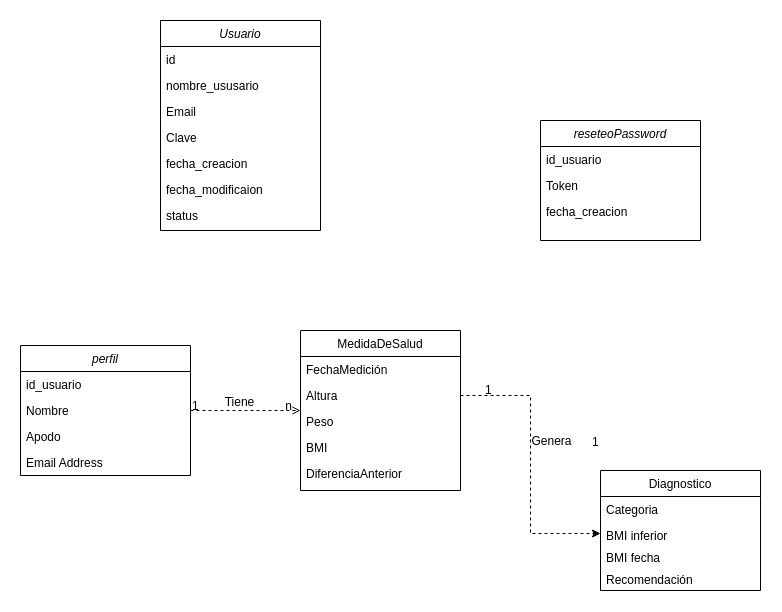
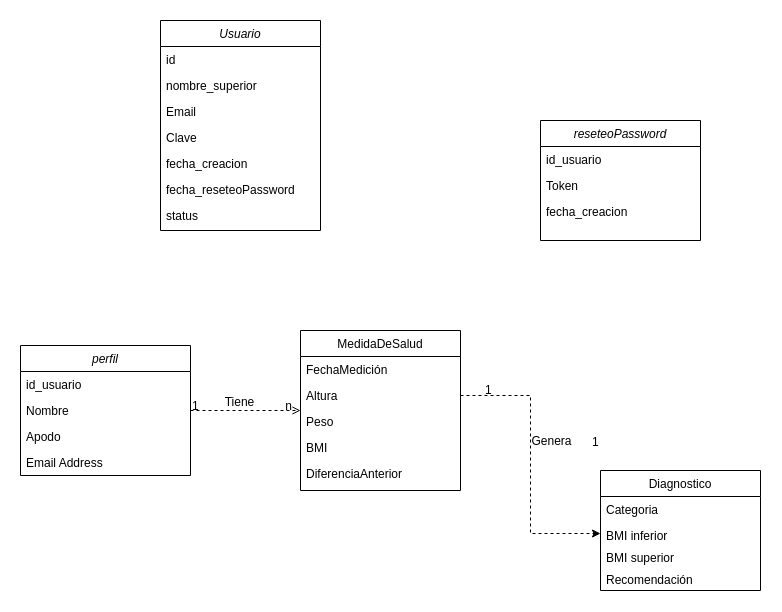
  <mxCell id="0" />
  <mxCell id="1" parent="0" />
  <mxCell id="2" value="Usuario" style="swimlane;fontStyle=2;align=center;verticalAlign=top;childLayout=stackLayout;horizontal=1;startSize=26;horizontalStack=0;resizeParent=1;resizeLast=0;collapsible=1;marginBottom=0;rounded=0;shadow=0;strokeWidth=1;" parent="1" vertex="1"><mxGeometry x="160" y="20" width="160" height="210" as="geometry"><mxRectangle x="230" y="140" width="160" height="26" as="alternateBounds" /></mxGeometry></mxCell>
  <mxCell id="3" value="id" style="text;align=left;verticalAlign=top;spacingLeft=4;spacingRight=4;overflow=hidden;rotatable=0;points=[[0,0.5],[1,0.5]];portConstraint=eastwest;" parent="2" vertex="1"><mxGeometry y="26" width="160" height="26" as="geometry" /></mxCell>
- <mxCell id="4" value="nombre_ususario" style="text;align=left;verticalAlign=top;spacingLeft=4;spacingRight=4;overflow=hidden;rotatable=0;points=[[0,0.5],[1,0.5]];portConstraint=eastwest;rounded=0;shadow=0;html=0;" parent="2" vertex="1"><mxGeometry y="52" width="160" height="26" as="geometry" /></mxCell>
+ <mxCell id="4" value="nombre_superior" style="text;align=left;verticalAlign=top;spacingLeft=4;spacingRight=4;overflow=hidden;rotatable=0;points=[[0,0.5],[1,0.5]];portConstraint=eastwest;rounded=0;shadow=0;html=0;" parent="2" vertex="1"><mxGeometry y="52" width="160" height="26" as="geometry" /></mxCell>
  <mxCell id="5" value="Email" style="text;align=left;verticalAlign=top;spacingLeft=4;spacingRight=4;overflow=hidden;rotatable=0;points=[[0,0.5],[1,0.5]];portConstraint=eastwest;rounded=0;shadow=0;html=0;" parent="2" vertex="1"><mxGeometry y="78" width="160" height="26" as="geometry" /></mxCell>
  <mxCell id="6" value="Clave" style="text;align=left;verticalAlign=top;spacingLeft=4;spacingRight=4;overflow=hidden;rotatable=0;points=[[0,0.5],[1,0.5]];portConstraint=eastwest;rounded=0;shadow=0;html=0;" vertex="1" parent="2"><mxGeometry y="104" width="160" height="26" as="geometry" /></mxCell>
  <mxCell id="7" value="fecha_creacion" style="text;align=left;verticalAlign=top;spacingLeft=4;spacingRight=4;overflow=hidden;rotatable=0;points=[[0,0.5],[1,0.5]];portConstraint=eastwest;rounded=0;shadow=0;html=0;" vertex="1" parent="2"><mxGeometry y="130" width="160" height="26" as="geometry" /></mxCell>
- <mxCell id="8" value="fecha_modificaion" style="text;align=left;verticalAlign=top;spacingLeft=4;spacingRight=4;overflow=hidden;rotatable=0;points=[[0,0.5],[1,0.5]];portConstraint=eastwest;rounded=0;shadow=0;html=0;" vertex="1" parent="2"><mxGeometry y="156" width="160" height="26" as="geometry" /></mxCell>
+ <mxCell id="8" value="fecha_reseteoPassword" style="text;align=left;verticalAlign=top;spacingLeft=4;spacingRight=4;overflow=hidden;rotatable=0;points=[[0,0.5],[1,0.5]];portConstraint=eastwest;rounded=0;shadow=0;html=0;" vertex="1" parent="2"><mxGeometry y="156" width="160" height="26" as="geometry" /></mxCell>
  <mxCell id="9" value="status" style="text;align=left;verticalAlign=top;spacingLeft=4;spacingRight=4;overflow=hidden;rotatable=0;points=[[0,0.5],[1,0.5]];portConstraint=eastwest;rounded=0;shadow=0;html=0;" vertex="1" parent="2"><mxGeometry y="182" width="160" height="26" as="geometry" /></mxCell>
  <mxCell id="10" value="MedidaDeSalud" style="swimlane;fontStyle=0;align=center;verticalAlign=top;childLayout=stackLayout;horizontal=1;startSize=26;horizontalStack=0;resizeParent=1;resizeLast=0;collapsible=1;marginBottom=0;rounded=0;shadow=0;strokeWidth=1;" parent="1" vertex="1"><mxGeometry x="300" y="330" width="160" height="160" as="geometry"><mxRectangle x="550" y="140" width="160" height="26" as="alternateBounds" /></mxGeometry></mxCell>
  <mxCell id="11" value="FechaMedición" style="text;align=left;verticalAlign=top;spacingLeft=4;spacingRight=4;overflow=hidden;rotatable=0;points=[[0,0.5],[1,0.5]];portConstraint=eastwest;rounded=0;shadow=0;html=0;" vertex="1" parent="10"><mxGeometry y="26" width="160" height="26" as="geometry" /></mxCell>
  <mxCell id="12" value="Altura" style="text;align=left;verticalAlign=top;spacingLeft=4;spacingRight=4;overflow=hidden;rotatable=0;points=[[0,0.5],[1,0.5]];portConstraint=eastwest;rounded=0;shadow=0;html=0;" parent="10" vertex="1"><mxGeometry y="52" width="160" height="26" as="geometry" /></mxCell>
  <mxCell id="13" value="Peso" style="text;align=left;verticalAlign=top;spacingLeft=4;spacingRight=4;overflow=hidden;rotatable=0;points=[[0,0.5],[1,0.5]];portConstraint=eastwest;rounded=0;shadow=0;html=0;" parent="10" vertex="1"><mxGeometry y="78" width="160" height="26" as="geometry" /></mxCell>
  <mxCell id="14" value="BMI" style="text;align=left;verticalAlign=top;spacingLeft=4;spacingRight=4;overflow=hidden;rotatable=0;points=[[0,0.5],[1,0.5]];portConstraint=eastwest;rounded=0;shadow=0;html=0;" parent="10" vertex="1"><mxGeometry y="104" width="160" height="26" as="geometry" /></mxCell>
  <mxCell id="15" value="DiferenciaAnterior" style="text;align=left;verticalAlign=top;spacingLeft=4;spacingRight=4;overflow=hidden;rotatable=0;points=[[0,0.5],[1,0.5]];portConstraint=eastwest;rounded=0;shadow=0;html=0;" parent="10" vertex="1"><mxGeometry y="130" width="160" height="26" as="geometry" /></mxCell>
  <mxCell id="16" value="" style="endArrow=open;shadow=0;strokeWidth=1;rounded=0;endFill=1;edgeStyle=elbowEdgeStyle;elbow=vertical;dashed=1;" parent="1" source="26" target="10" edge="1"><mxGeometry x="0.5" y="41" relative="1" as="geometry"><mxPoint x="344" y="410" as="sourcePoint" /><mxPoint x="504" y="422" as="targetPoint" /><mxPoint x="-40" y="32" as="offset" /><Array as="points"><mxPoint x="434" y="410" /></Array></mxGeometry></mxCell>
  <mxCell id="17" value="1" style="resizable=0;align=left;verticalAlign=bottom;labelBackgroundColor=none;fontSize=12;" parent="16" connectable="0" vertex="1"><mxGeometry x="-1" relative="1" as="geometry"><mxPoint y="4" as="offset" /></mxGeometry></mxCell>
  <mxCell id="18" value="n" style="resizable=0;align=right;verticalAlign=bottom;labelBackgroundColor=none;fontSize=12;" parent="16" connectable="0" vertex="1"><mxGeometry x="1" relative="1" as="geometry"><mxPoint x="-7" y="4" as="offset" /></mxGeometry></mxCell>
  <mxCell id="19" value="Tiene" style="text;html=1;resizable=0;points=[];;align=center;verticalAlign=middle;labelBackgroundColor=none;rounded=0;shadow=0;strokeWidth=1;fontSize=12;" parent="16" vertex="1" connectable="0"><mxGeometry x="0.5" y="49" relative="1" as="geometry"><mxPoint x="-35" y="40" as="offset" /></mxGeometry></mxCell>
  <mxCell id="20" value="Genera" style="text;html=1;resizable=0;points=[];;align=center;verticalAlign=middle;labelBackgroundColor=none;rounded=0;shadow=0;strokeWidth=1;fontSize=12;" vertex="1" connectable="0" parent="16"><mxGeometry x="0.5" y="49" relative="1" as="geometry"><mxPoint x="277" y="79" as="offset" /></mxGeometry></mxCell>
  <mxCell id="21" style="rounded=0;orthogonalLoop=1;jettySize=auto;html=1;exitX=1;exitY=0.5;exitDx=0;exitDy=0;edgeStyle=orthogonalEdgeStyle;dashed=1;" edge="1" parent="1" source="12" target="35"><mxGeometry relative="1" as="geometry" /></mxCell>
  <mxCell id="22" value="1" style="resizable=0;align=left;verticalAlign=bottom;labelBackgroundColor=none;fontSize=12;" connectable="0" vertex="1" parent="1"><mxGeometry x="550" y="390" as="geometry"><mxPoint x="-67" y="8" as="offset" /></mxGeometry></mxCell>
  <mxCell id="23" value="1" style="resizable=0;align=left;verticalAlign=bottom;labelBackgroundColor=none;fontSize=12;" connectable="0" vertex="1" parent="1"><mxGeometry x="590" y="450" as="geometry" /></mxCell>
  <mxCell id="24" value="perfil" style="swimlane;fontStyle=2;align=center;verticalAlign=top;childLayout=stackLayout;horizontal=1;startSize=26;horizontalStack=0;resizeParent=1;resizeLast=0;collapsible=1;marginBottom=0;rounded=0;shadow=0;strokeWidth=1;" vertex="1" parent="1"><mxGeometry x="20" y="345" width="170" height="130" as="geometry"><mxRectangle x="230" y="140" width="160" height="26" as="alternateBounds" /></mxGeometry></mxCell>
  <mxCell id="25" value="id_usuario" style="text;align=left;verticalAlign=top;spacingLeft=4;spacingRight=4;overflow=hidden;rotatable=0;points=[[0,0.5],[1,0.5]];portConstraint=eastwest;rounded=0;shadow=0;html=0;" vertex="1" parent="24"><mxGeometry y="26" width="170" height="26" as="geometry" /></mxCell>
  <mxCell id="26" value="Nombre" style="text;align=left;verticalAlign=top;spacingLeft=4;spacingRight=4;overflow=hidden;rotatable=0;points=[[0,0.5],[1,0.5]];portConstraint=eastwest;rounded=0;shadow=0;html=0;" vertex="1" parent="24"><mxGeometry y="52" width="170" height="26" as="geometry" /></mxCell>
  <mxCell id="27" value="Apodo" style="text;align=left;verticalAlign=top;spacingLeft=4;spacingRight=4;overflow=hidden;rotatable=0;points=[[0,0.5],[1,0.5]];portConstraint=eastwest;rounded=0;shadow=0;html=0;" vertex="1" parent="24"><mxGeometry y="78" width="170" height="26" as="geometry" /></mxCell>
  <mxCell id="28" value="Email Address" style="text;align=left;verticalAlign=top;spacingLeft=4;spacingRight=4;overflow=hidden;rotatable=0;points=[[0,0.5],[1,0.5]];portConstraint=eastwest;rounded=0;shadow=0;html=0;" vertex="1" parent="24"><mxGeometry y="104" width="170" height="26" as="geometry" /></mxCell>
  <mxCell id="29" value="reseteoPassword" style="swimlane;fontStyle=2;align=center;verticalAlign=top;childLayout=stackLayout;horizontal=1;startSize=26;horizontalStack=0;resizeParent=1;resizeLast=0;collapsible=1;marginBottom=0;rounded=0;shadow=0;strokeWidth=1;" vertex="1" parent="1"><mxGeometry x="540" y="120" width="160" height="120" as="geometry"><mxRectangle x="230" y="140" width="160" height="26" as="alternateBounds" /></mxGeometry></mxCell>
  <mxCell id="30" value="id_usuario" style="text;align=left;verticalAlign=top;spacingLeft=4;spacingRight=4;overflow=hidden;rotatable=0;points=[[0,0.5],[1,0.5]];portConstraint=eastwest;rounded=0;shadow=0;html=0;" vertex="1" parent="29"><mxGeometry y="26" width="160" height="26" as="geometry" /></mxCell>
  <mxCell id="31" value="Token" style="text;align=left;verticalAlign=top;spacingLeft=4;spacingRight=4;overflow=hidden;rotatable=0;points=[[0,0.5],[1,0.5]];portConstraint=eastwest;rounded=0;shadow=0;html=0;" vertex="1" parent="29"><mxGeometry y="52" width="160" height="26" as="geometry" /></mxCell>
  <mxCell id="32" value="fecha_creacion" style="text;align=left;verticalAlign=top;spacingLeft=4;spacingRight=4;overflow=hidden;rotatable=0;points=[[0,0.5],[1,0.5]];portConstraint=eastwest;rounded=0;shadow=0;html=0;" vertex="1" parent="29"><mxGeometry y="78" width="160" height="26" as="geometry" /></mxCell>
  <mxCell id="33" value="Diagnostico" style="swimlane;fontStyle=0;align=center;verticalAlign=top;childLayout=stackLayout;horizontal=1;startSize=26;horizontalStack=0;resizeParent=1;resizeLast=0;collapsible=1;marginBottom=0;rounded=0;shadow=0;strokeWidth=1;" vertex="1" parent="1"><mxGeometry x="600" y="470" width="160" height="120" as="geometry"><mxRectangle x="550" y="140" width="160" height="26" as="alternateBounds" /></mxGeometry></mxCell>
  <mxCell id="34" value="Categoria" style="text;align=left;verticalAlign=top;spacingLeft=4;spacingRight=4;overflow=hidden;rotatable=0;points=[[0,0.5],[1,0.5]];portConstraint=eastwest;rounded=0;shadow=0;html=0;" vertex="1" parent="33"><mxGeometry y="26" width="160" height="26" as="geometry" /></mxCell>
  <mxCell id="35" value="BMI inferior" style="text;align=left;verticalAlign=top;spacingLeft=4;spacingRight=4;overflow=hidden;rotatable=0;points=[[0,0.5],[1,0.5]];portConstraint=eastwest;rounded=0;shadow=0;html=0;" vertex="1" parent="33"><mxGeometry y="52" width="160" height="22" as="geometry" /></mxCell>
- <mxCell id="36" value="BMI fecha" style="text;align=left;verticalAlign=top;spacingLeft=4;spacingRight=4;overflow=hidden;rotatable=0;points=[[0,0.5],[1,0.5]];portConstraint=eastwest;rounded=0;shadow=0;html=0;" vertex="1" parent="33"><mxGeometry y="74" width="160" height="22" as="geometry" /></mxCell>
+ <mxCell id="36" value="BMI superior" style="text;align=left;verticalAlign=top;spacingLeft=4;spacingRight=4;overflow=hidden;rotatable=0;points=[[0,0.5],[1,0.5]];portConstraint=eastwest;rounded=0;shadow=0;html=0;" vertex="1" parent="33"><mxGeometry y="74" width="160" height="22" as="geometry" /></mxCell>
  <mxCell id="37" value="Recomendación" style="text;align=left;verticalAlign=top;spacingLeft=4;spacingRight=4;overflow=hidden;rotatable=0;points=[[0,0.5],[1,0.5]];portConstraint=eastwest;rounded=0;shadow=0;html=0;" vertex="1" parent="33"><mxGeometry y="96" width="160" height="22" as="geometry" /></mxCell>
